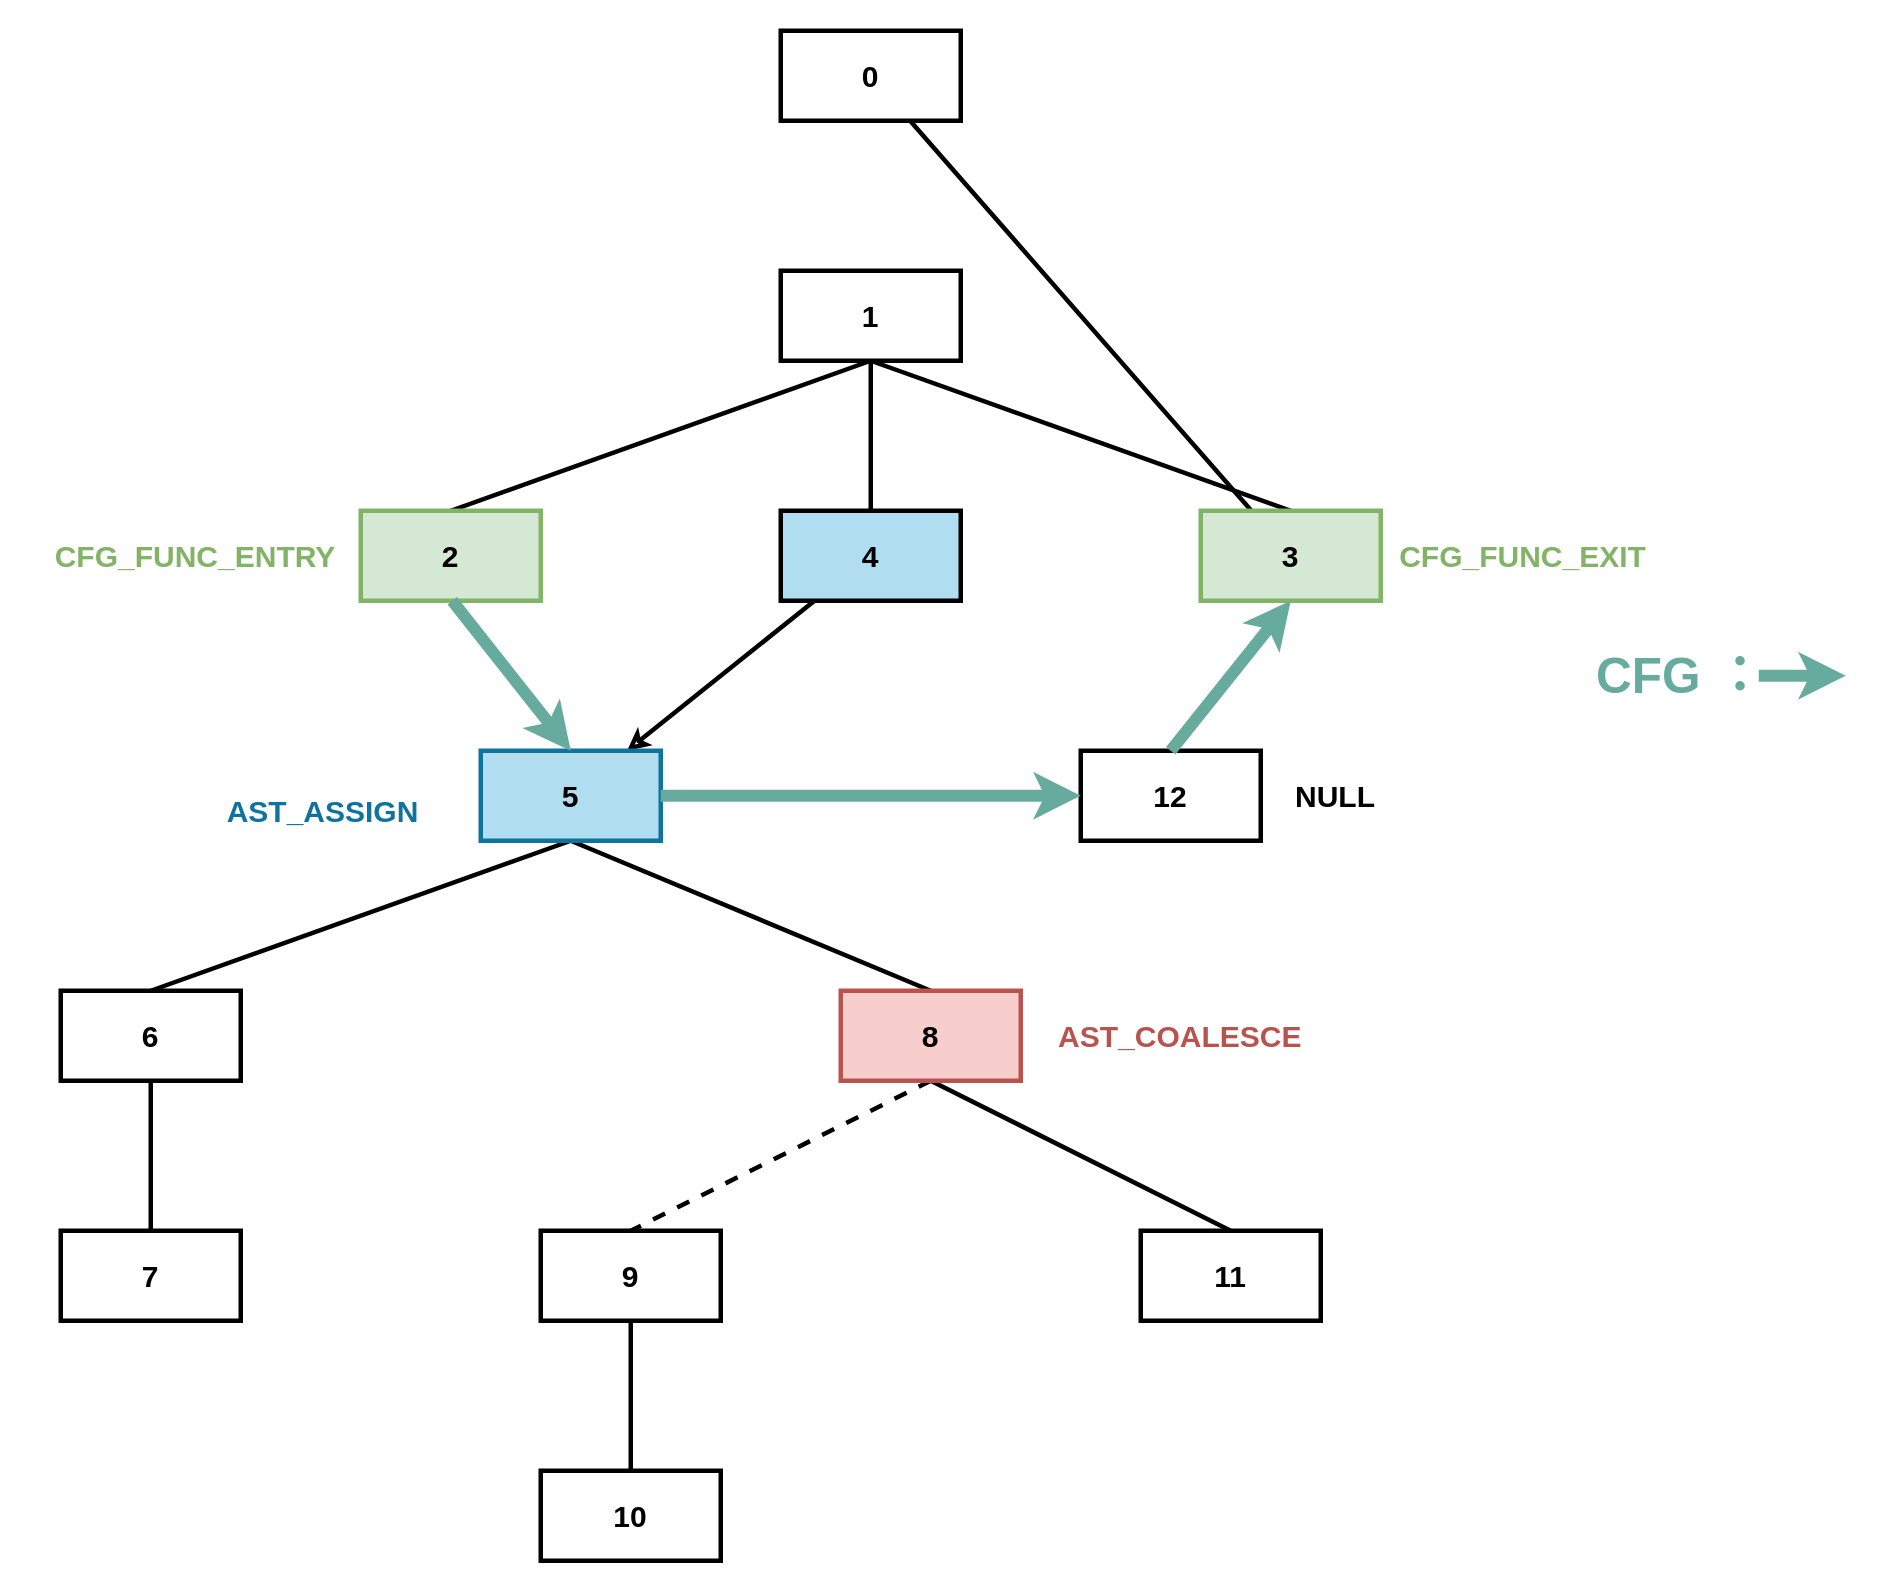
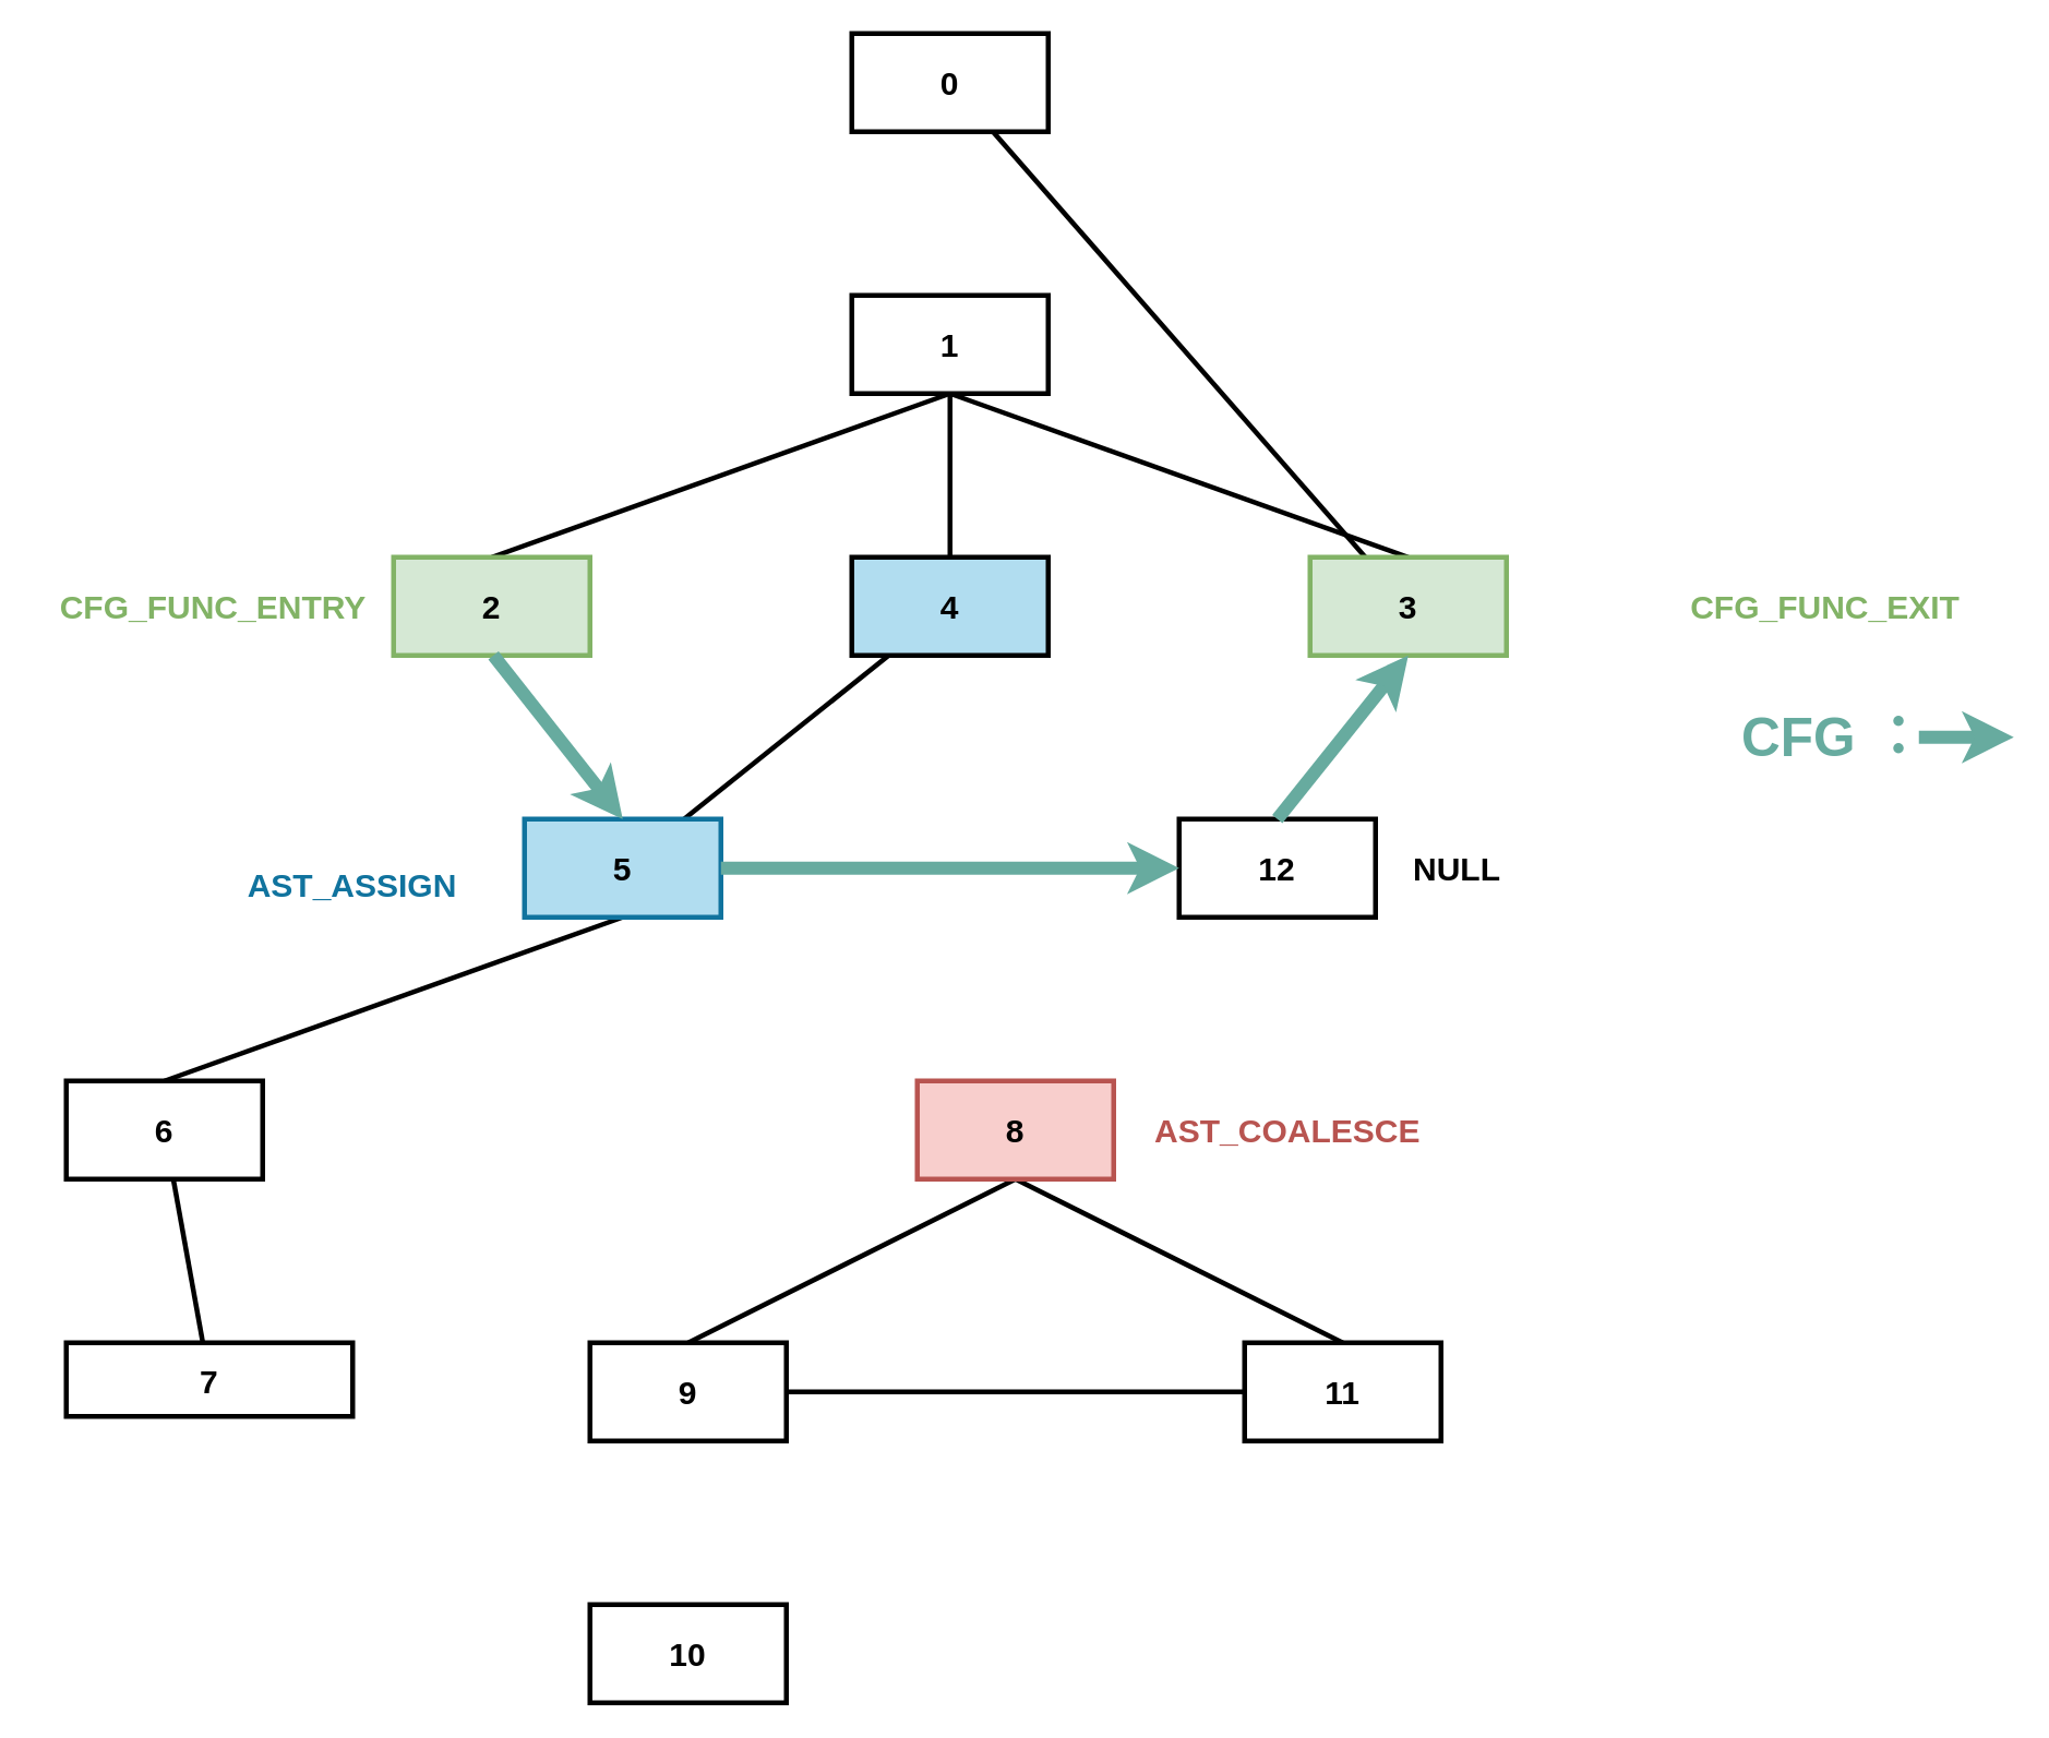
  <mxCell id="0" />
  <mxCell id="1" parent="0" />
  <mxCell id="2" value="" style="edgeStyle=none;rounded=0;orthogonalLoop=1;jettySize=auto;html=1;endArrow=none;endFill=0;strokeWidth=3;" parent="1" source="3" target="9" edge="1"><mxGeometry relative="1" as="geometry" /></mxCell>
  <mxCell id="3" value="&lt;font style=&quot;font-size: 20px&quot;&gt;&lt;b&gt;0&lt;/b&gt;&lt;/font&gt;" style="rounded=0;whiteSpace=wrap;html=1;strokeWidth=3;" parent="1" vertex="1"><mxGeometry x="520" width="120" height="60" as="geometry" y="20" /></mxCell>
  <mxCell id="4" style="edgeStyle=none;rounded=0;orthogonalLoop=1;jettySize=auto;html=1;entryX=0.5;entryY=0;entryDx=0;entryDy=0;endArrow=none;endFill=0;exitX=0.5;exitY=1;exitDx=0;exitDy=0;strokeWidth=3;" parent="1" source="7" target="8" edge="1"><mxGeometry relative="1" as="geometry" /></mxCell>
  <mxCell id="5" style="edgeStyle=none;rounded=0;orthogonalLoop=1;jettySize=auto;html=1;entryX=0.5;entryY=0;entryDx=0;entryDy=0;endArrow=none;endFill=0;exitX=0.5;exitY=1;exitDx=0;exitDy=0;strokeWidth=3;" parent="1" source="7" target="9" edge="1"><mxGeometry relative="1" as="geometry" /></mxCell>
  <mxCell id="6" style="edgeStyle=none;rounded=0;orthogonalLoop=1;jettySize=auto;html=1;entryX=0.5;entryY=0;entryDx=0;entryDy=0;endArrow=none;endFill=0;strokeWidth=3;" parent="1" source="7" target="11" edge="1"><mxGeometry relative="1" as="geometry" /></mxCell>
  <mxCell id="7" value="&lt;font style=&quot;font-size: 20px&quot;&gt;&lt;b&gt;1&lt;/b&gt;&lt;/font&gt;" style="rounded=0;whiteSpace=wrap;html=1;strokeWidth=3;" parent="1" vertex="1"><mxGeometry x="520" y="180" width="120" height="60" as="geometry" /></mxCell>
  <mxCell id="8" value="&lt;font style=&quot;font-size: 20px&quot;&gt;&lt;b&gt;2&lt;/b&gt;&lt;/font&gt;" style="rounded=0;whiteSpace=wrap;html=1;strokeWidth=3;fillColor=#d5e8d4;strokeColor=#82b366;" parent="1" vertex="1"><mxGeometry x="240" y="340" width="120" height="60" as="geometry" /></mxCell>
  <mxCell id="9" value="&lt;font style=&quot;font-size: 20px&quot;&gt;&lt;b&gt;3&lt;/b&gt;&lt;/font&gt;" style="rounded=0;whiteSpace=wrap;html=1;strokeWidth=3;fillColor=#d5e8d4;strokeColor=#82b366;" parent="1" vertex="1"><mxGeometry x="800" y="340" width="120" height="60" as="geometry" /></mxCell>
- <mxCell id="10" style="edgeStyle=none;rounded=0;orthogonalLoop=1;jettySize=auto;html=1;endArrow=classic;endFill=0;strokeWidth=3;" parent="1" source="11" target="14" edge="1"><mxGeometry relative="1" as="geometry" /></mxCell>
+ <mxCell id="10" style="edgeStyle=none;rounded=0;orthogonalLoop=1;jettySize=auto;html=1;endArrow=none;endFill=0;strokeWidth=3;" parent="1" source="11" target="14" edge="1"><mxGeometry relative="1" as="geometry" /></mxCell>
  <mxCell id="11" value="&lt;font style=&quot;font-size: 20px&quot;&gt;&lt;b&gt;4&lt;/b&gt;&lt;/font&gt;" style="rounded=0;whiteSpace=wrap;html=1;strokeWidth=3;fillColor=#b1ddf0;" parent="1" vertex="1"><mxGeometry x="520" y="340" width="120" height="60" as="geometry" /></mxCell>
  <mxCell id="12" style="rounded=0;orthogonalLoop=1;jettySize=auto;html=1;entryX=0.5;entryY=0;entryDx=0;entryDy=0;exitX=0.5;exitY=1;exitDx=0;exitDy=0;strokeWidth=3;endArrow=none;endFill=0;" parent="1" source="14" target="16" edge="1"><mxGeometry relative="1" as="geometry" /></mxCell>
- <mxCell id="13" style="edgeStyle=none;rounded=0;orthogonalLoop=1;jettySize=auto;html=1;entryX=0.5;entryY=0;entryDx=0;entryDy=0;endArrow=none;endFill=0;exitX=0.5;exitY=1;exitDx=0;exitDy=0;strokeWidth=3;" parent="1" source="14" target="19" edge="1"><mxGeometry relative="1" as="geometry" /></mxCell>
  <mxCell id="14" value="&lt;font style=&quot;font-size: 20px&quot;&gt;&lt;b&gt;5&lt;/b&gt;&lt;/font&gt;" style="rounded=0;whiteSpace=wrap;html=1;strokeWidth=3;fillColor=#b1ddf0;strokeColor=#10739e;" parent="1" vertex="1"><mxGeometry x="320" y="500" width="120" height="60" as="geometry" /></mxCell>
  <mxCell id="15" style="edgeStyle=none;rounded=0;orthogonalLoop=1;jettySize=auto;html=1;endArrow=none;endFill=0;strokeWidth=3;" parent="1" source="16" target="20" edge="1"><mxGeometry relative="1" as="geometry" /></mxCell>
  <mxCell id="16" value="&lt;font style=&quot;font-size: 20px&quot;&gt;&lt;b&gt;6&lt;/b&gt;&lt;/font&gt;" style="rounded=0;whiteSpace=wrap;html=1;strokeWidth=3;" parent="1" vertex="1"><mxGeometry x="40" y="660" width="120" height="60" as="geometry" /></mxCell>
- <mxCell id="17" style="rounded=0;orthogonalLoop=1;jettySize=auto;html=1;entryX=0.5;entryY=0;entryDx=0;entryDy=0;endArrow=none;endFill=0;exitX=0.5;exitY=1;exitDx=0;exitDy=0;strokeWidth=3;dashed=1;" edge="1" parent="1" source="19" target="22"><mxGeometry relative="1" as="geometry" /></mxCell>
+ <mxCell id="17" style="rounded=0;orthogonalLoop=1;jettySize=auto;html=1;entryX=0.5;entryY=0;entryDx=0;entryDy=0;endArrow=none;endFill=0;exitX=0.5;exitY=1;exitDx=0;exitDy=0;strokeWidth=3;" edge="1" parent="1" source="19" target="22"><mxGeometry relative="1" as="geometry" /></mxCell>
  <mxCell id="18" style="edgeStyle=none;rounded=0;orthogonalLoop=1;jettySize=auto;html=1;entryX=0.5;entryY=0;entryDx=0;entryDy=0;endArrow=none;endFill=0;exitX=0.5;exitY=1;exitDx=0;exitDy=0;strokeWidth=3;" edge="1" parent="1" source="19" target="27"><mxGeometry relative="1" as="geometry" /></mxCell>
  <mxCell id="19" value="&lt;font style=&quot;font-size: 20px&quot;&gt;&lt;b&gt;8&lt;/b&gt;&lt;/font&gt;" style="rounded=0;whiteSpace=wrap;html=1;strokeWidth=3;fillColor=#f8cecc;strokeColor=#b85450;" parent="1" vertex="1"><mxGeometry x="560" y="660" width="120" height="60" as="geometry" /></mxCell>
- <mxCell id="20" value="&lt;font style=&quot;font-size: 20px&quot;&gt;&lt;b&gt;7&lt;/b&gt;&lt;/font&gt;" style="rounded=0;whiteSpace=wrap;html=1;strokeWidth=3;" parent="1" vertex="1"><mxGeometry x="40" y="820" width="120" height="60" as="geometry" /></mxCell>
- <mxCell id="21" style="edgeStyle=none;rounded=0;orthogonalLoop=1;jettySize=auto;html=1;entryX=0.5;entryY=0;entryDx=0;entryDy=0;endArrow=none;endFill=0;strokeWidth=3;" edge="1" parent="1" source="22" target="28"><mxGeometry relative="1" as="geometry" /></mxCell>
+ <mxCell id="20" value="&lt;font style=&quot;font-size: 20px&quot;&gt;&lt;b&gt;7&lt;/b&gt;&lt;/font&gt;" style="rounded=0;whiteSpace=wrap;html=1;strokeWidth=3;" parent="1" vertex="1"><mxGeometry x="40" y="820" width="175" height="45" as="geometry" /></mxCell>
+ <mxCell id="21" style="edgeStyle=none;rounded=0;orthogonalLoop=1;jettySize=auto;html=1;endArrow=none;endFill=0;strokeWidth=3;" edge="1" parent="1" source="22" target="27"><mxGeometry relative="1" as="geometry" /></mxCell>
  <mxCell id="22" value="&lt;font style=&quot;font-size: 20px&quot;&gt;&lt;b&gt;9&lt;/b&gt;&lt;/font&gt;" style="rounded=0;whiteSpace=wrap;html=1;strokeWidth=3;" parent="1" vertex="1"><mxGeometry x="360" y="820" width="120" height="60" as="geometry" /></mxCell>
  <mxCell id="23" value="&lt;font style=&quot;font-size: 20px&quot; color=&quot;#10739e&quot;&gt;&lt;b&gt;AST_ASSIGN&lt;/b&gt;&lt;/font&gt;" style="text;html=1;strokeColor=none;fillColor=none;align=center;verticalAlign=middle;whiteSpace=wrap;rounded=0;" parent="1" vertex="1"><mxGeometry x="155" y="530" width="120" height="20" as="geometry" /></mxCell>
  <mxCell id="24" value="&lt;font color=&quot;#b85450&quot; style=&quot;font-size: 20px&quot;&gt;AST_COALESCE&lt;/font&gt;" style="text;html=1;strokeColor=none;fillColor=none;align=center;verticalAlign=middle;whiteSpace=wrap;rounded=0;fontStyle=1" parent="1" vertex="1"><mxGeometry x="700" y="675" width="173" height="30" as="geometry" /></mxCell>
  <mxCell id="25" value="&lt;font color=&quot;#67ab9f&quot; size=&quot;1&quot;&gt;&lt;b style=&quot;font-size: 33px&quot;&gt;CFG ：&lt;/b&gt;&lt;/font&gt;" style="text;html=1;strokeColor=none;fillColor=none;align=center;verticalAlign=middle;whiteSpace=wrap;rounded=0;" parent="1" vertex="1"><mxGeometry x="1040" y="440" width="160" height="20" as="geometry" /></mxCell>
  <mxCell id="26" value="" style="endArrow=classic;html=1;strokeColor=#67AB9F;strokeWidth=8;" parent="1" edge="1"><mxGeometry width="50" height="50" relative="1" as="geometry"><mxPoint x="1172" y="450" as="sourcePoint" /><mxPoint x="1230" y="450" as="targetPoint" /></mxGeometry></mxCell>
  <mxCell id="27" value="&lt;font style=&quot;font-size: 20px&quot;&gt;&lt;b&gt;11&lt;/b&gt;&lt;/font&gt;" style="rounded=0;whiteSpace=wrap;html=1;strokeWidth=3;" vertex="1" parent="1"><mxGeometry x="760" y="820" width="120" height="60" as="geometry" /></mxCell>
  <mxCell id="28" value="&lt;font style=&quot;font-size: 20px&quot;&gt;&lt;b&gt;10&lt;/b&gt;&lt;/font&gt;" style="rounded=0;whiteSpace=wrap;html=1;strokeWidth=3;" vertex="1" parent="1"><mxGeometry x="360" y="980" width="120" height="60" as="geometry" /></mxCell>
  <mxCell id="29" value="&lt;font style=&quot;font-size: 20px&quot;&gt;&lt;b&gt;12&lt;/b&gt;&lt;/font&gt;" style="rounded=0;whiteSpace=wrap;html=1;strokeWidth=3;" vertex="1" parent="1"><mxGeometry x="720" y="500" width="120" height="60" as="geometry" /></mxCell>
  <mxCell id="30" value="&lt;font style=&quot;font-size: 20px&quot;&gt;&lt;b&gt;NULL&lt;/b&gt;&lt;/font&gt;" style="text;html=1;strokeColor=none;fillColor=none;align=center;verticalAlign=middle;whiteSpace=wrap;rounded=0;" vertex="1" parent="1"><mxGeometry x="850" y="520" width="80" height="20" as="geometry" /></mxCell>
  <mxCell id="31" value="" style="endArrow=classic;html=1;strokeColor=#67AB9F;strokeWidth=8;entryX=0.5;entryY=0;entryDx=0;entryDy=0;" edge="1" parent="1" target="14"><mxGeometry width="50" height="50" relative="1" as="geometry"><mxPoint x="301" y="400" as="sourcePoint" /><mxPoint x="299" y="600" as="targetPoint" /></mxGeometry></mxCell>
  <mxCell id="32" value="" style="endArrow=classic;html=1;strokeColor=#67AB9F;strokeWidth=8;entryX=0;entryY=0.5;entryDx=0;entryDy=0;" edge="1" parent="1" target="29"><mxGeometry width="50" height="50" relative="1" as="geometry"><mxPoint x="440" y="530" as="sourcePoint" /><mxPoint x="519" y="630" as="targetPoint" /></mxGeometry></mxCell>
  <mxCell id="33" value="" style="endArrow=classic;html=1;strokeColor=#67AB9F;strokeWidth=8;entryX=0.5;entryY=1;entryDx=0;entryDy=0;" edge="1" parent="1" target="9"><mxGeometry width="50" height="50" relative="1" as="geometry"><mxPoint x="780" y="500" as="sourcePoint" /><mxPoint x="1060" y="500" as="targetPoint" /></mxGeometry></mxCell>
  <mxCell id="34" value="&lt;font style=&quot;font-size: 20px&quot; color=&quot;#82b366&quot;&gt;&lt;b&gt;CFG_FUNC_ENTRY&lt;/b&gt;&lt;/font&gt;" style="text;html=1;strokeColor=none;fillColor=none;align=center;verticalAlign=middle;whiteSpace=wrap;rounded=0;" vertex="1" parent="1"><mxGeometry x="20" y="360" width="220" height="20" as="geometry" /></mxCell>
- <mxCell id="35" value="&lt;font style=&quot;font-size: 20px&quot; color=&quot;#82b366&quot;&gt;&lt;b&gt;CFG_FUNC_EXIT&lt;/b&gt;&lt;/font&gt;" style="text;html=1;strokeColor=none;fillColor=none;align=center;verticalAlign=middle;whiteSpace=wrap;rounded=0;" vertex="1" parent="1"><mxGeometry x="920" y="360" width="190" height="20" as="geometry" /></mxCell>
+ <mxCell id="35" value="&lt;font style=&quot;font-size: 20px&quot; color=&quot;#82b366&quot;&gt;&lt;b&gt;CFG_FUNC_EXIT&lt;/b&gt;&lt;/font&gt;" style="text;html=1;strokeColor=none;fillColor=none;align=center;verticalAlign=middle;whiteSpace=wrap;rounded=0;" vertex="1" parent="1"><mxGeometry x="1020" y="360" width="190" height="20" as="geometry" /></mxCell>
